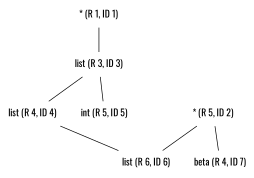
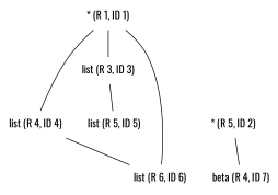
  graph {
    fontname=Oswald
    node [fontname=Oswald shape=plaintext]
    edge [fontname=Oswald]
    n1 [label="* (R 1, ID 1)"]
    n2 [label="list (R 3, ID 3)"]
    n3 [label="list (R 4, ID 4)"]
-   n4 [label="int (R 5, ID 5)"]
+   n4 [label="list (R 5, ID 5)"]
    n5 [label="list (R 6, ID 6)"]
    n6 [label="* (R 5, ID 2)"]
    n7 [label="beta (R 4, ID 7)"]
    n1 -- n2
-   n2 -- n3
+   n1 -- n3
    n2 -- n4
    n3 -- n5
-   n6 -- n5
+   n1 -- n5
    n6 -- n7
  }
